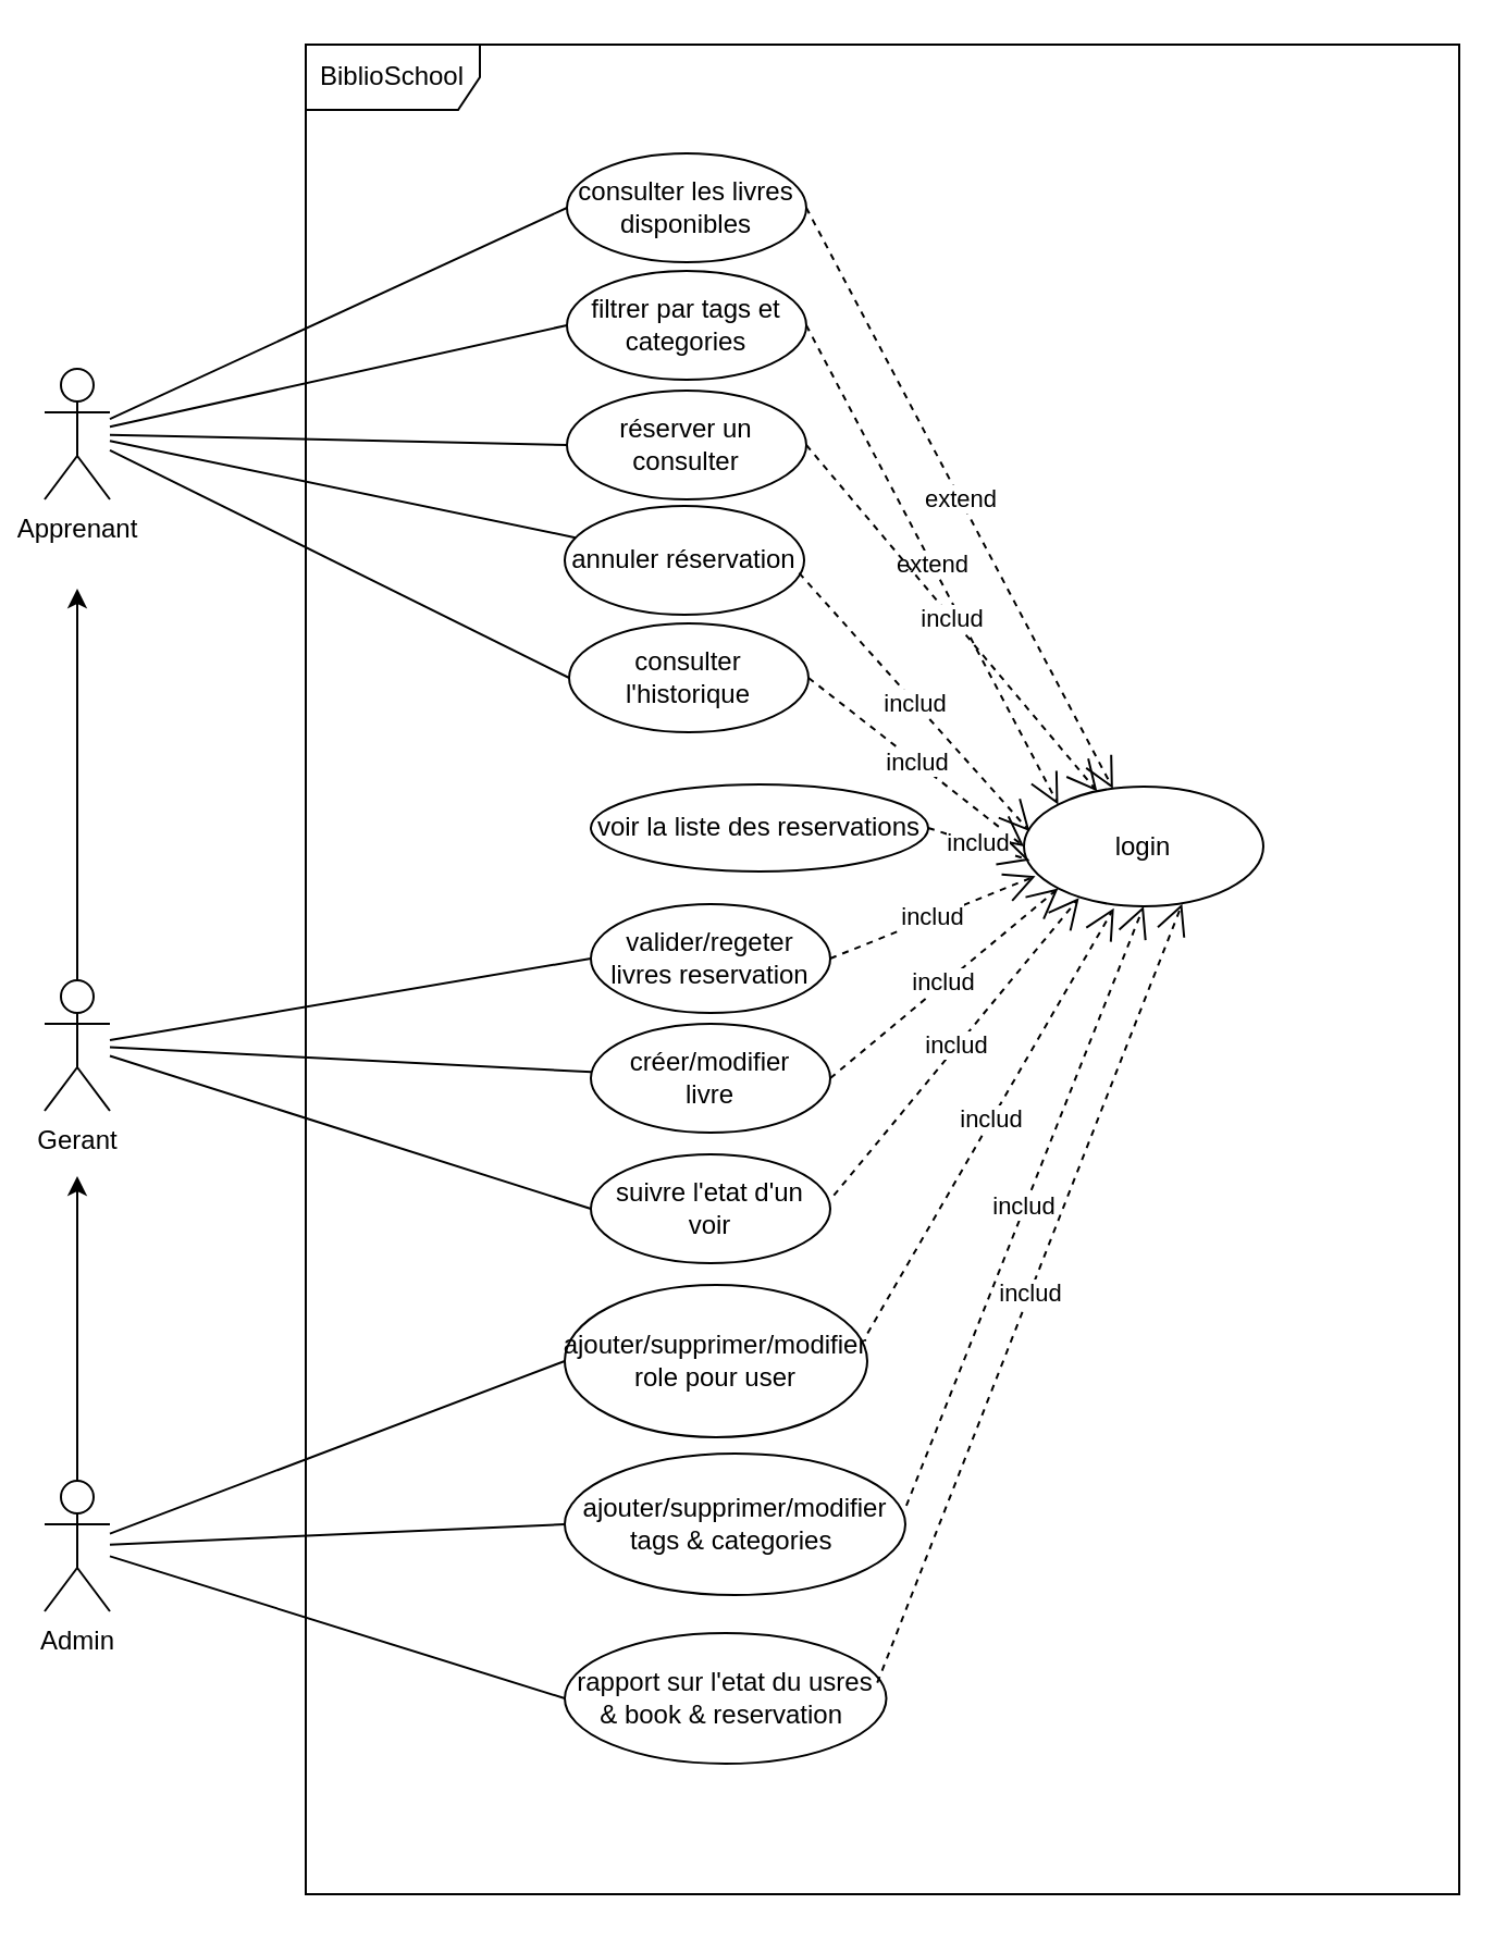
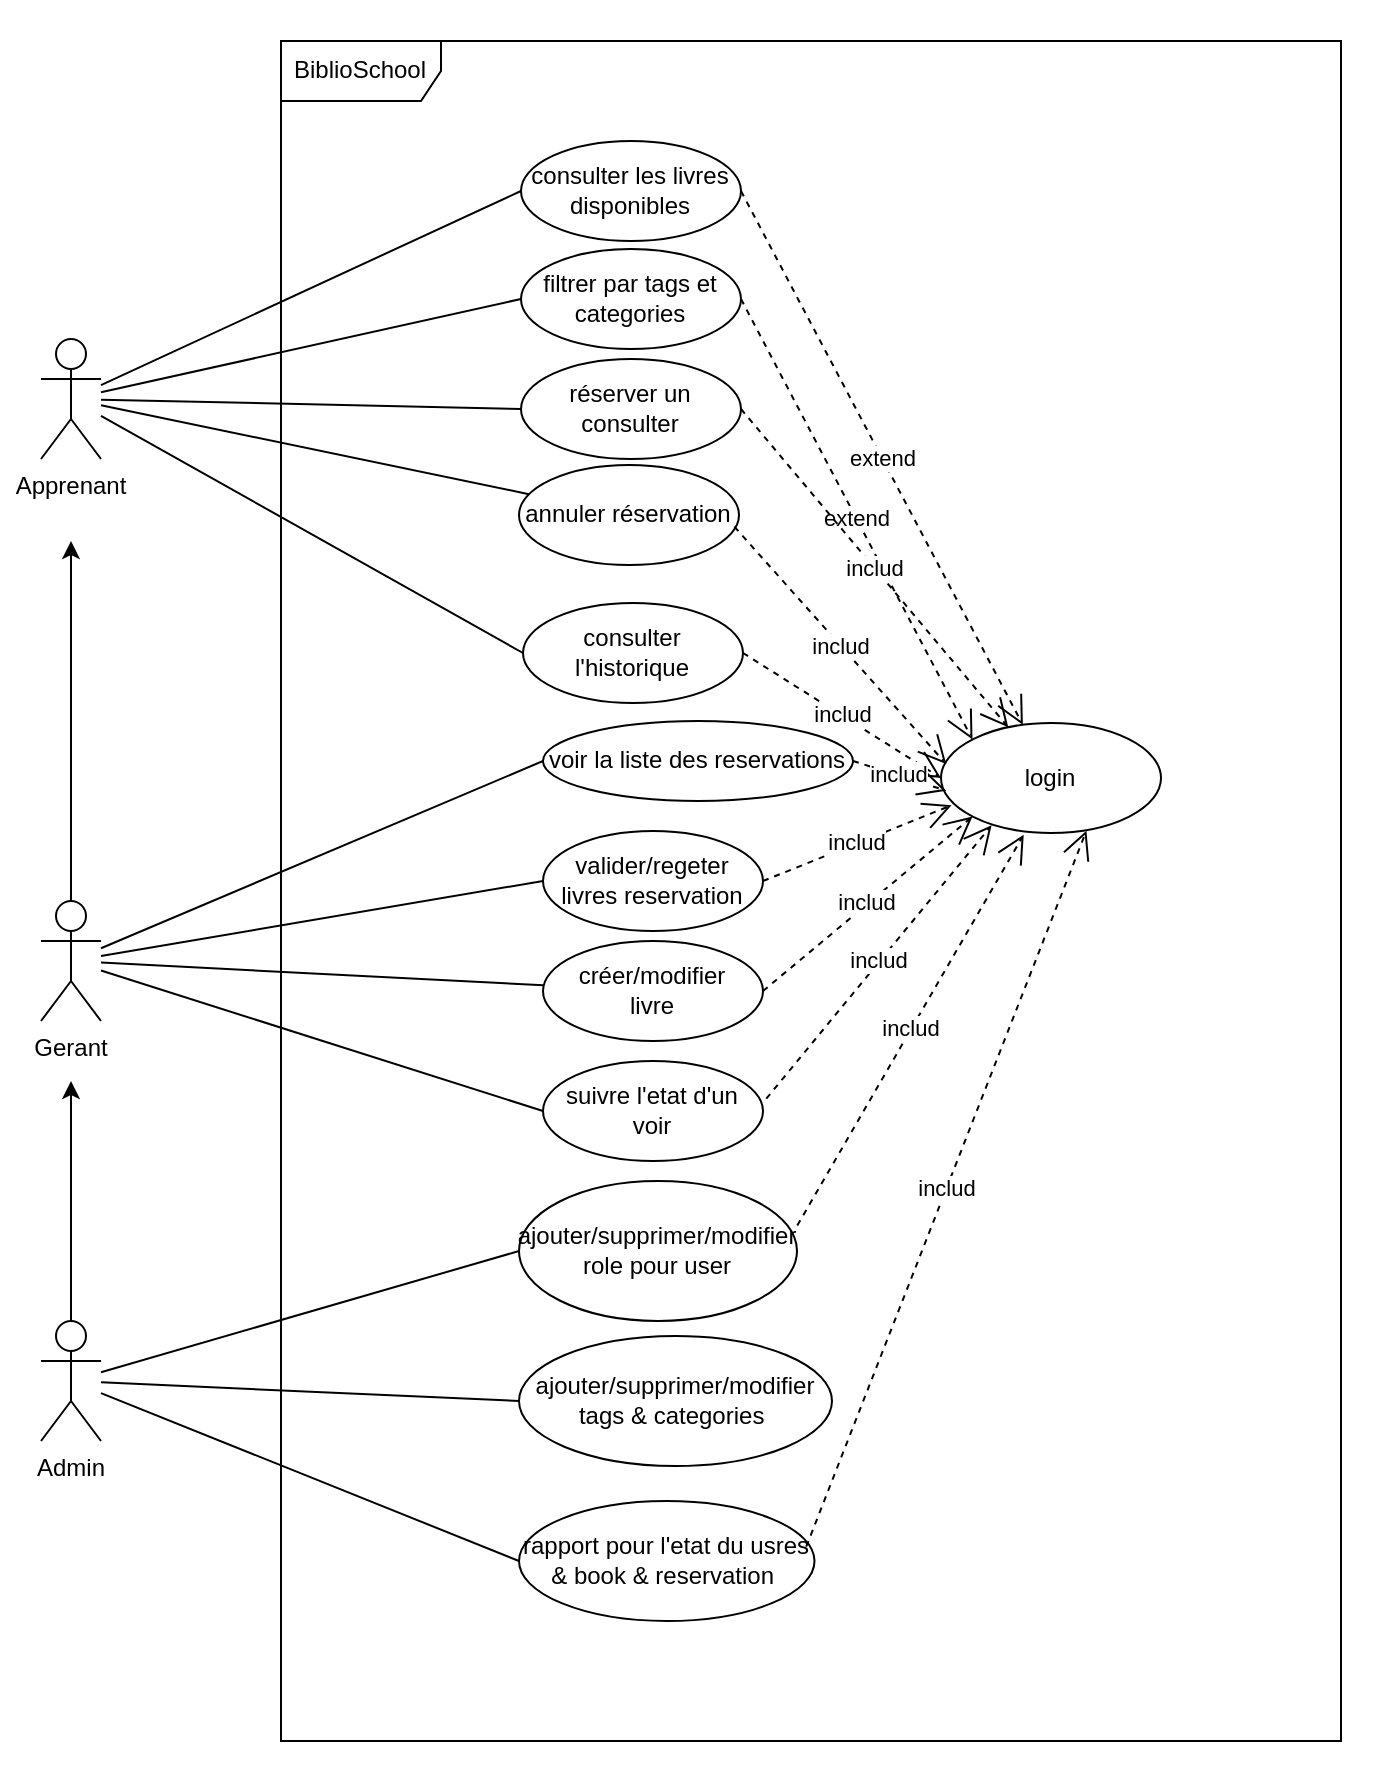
  <mxCell id="0" />
  <mxCell id="1" parent="0" />
  <mxCell id="2" value="BiblioSchool" style="shape=umlFrame;whiteSpace=wrap;html=1;width=80;height=30;" parent="1" vertex="1"><mxGeometry x="140" y="20" width="530" height="850" as="geometry" /></mxCell>
  <mxCell id="3" value="Apprenant" style="shape=umlActor;verticalLabelPosition=bottom;verticalAlign=top;html=1;" parent="1" vertex="1"><mxGeometry x="20" y="169" width="30" height="60" as="geometry" /></mxCell>
  <mxCell id="4" style="edgeStyle=none;html=1;" parent="1" source="5" edge="1"><mxGeometry relative="1" as="geometry"><mxPoint x="35" y="270" as="targetPoint" /></mxGeometry></mxCell>
  <mxCell id="5" value="Gerant&lt;br&gt;" style="shape=umlActor;verticalLabelPosition=bottom;verticalAlign=top;html=1;" parent="1" vertex="1"><mxGeometry x="20" y="450" width="30" height="60" as="geometry" /></mxCell>
  <mxCell id="6" style="edgeStyle=none;html=1;" parent="1" source="7" edge="1"><mxGeometry relative="1" as="geometry"><mxPoint x="35" y="540" as="targetPoint" /></mxGeometry></mxCell>
- <mxCell id="7" value="Admin" style="shape=umlActor;verticalLabelPosition=bottom;verticalAlign=top;html=1;" parent="1" vertex="1"><mxGeometry x="20" y="680" width="30" height="60" as="geometry" /></mxCell>
+ <mxCell id="7" value="Admin" style="shape=umlActor;verticalLabelPosition=bottom;verticalAlign=top;html=1;" parent="1" vertex="1"><mxGeometry x="20" y="660" width="30" height="60" as="geometry" /></mxCell>
  <mxCell id="8" value="consulter les livres disponibles" style="ellipse;whiteSpace=wrap;html=1;" parent="1" vertex="1"><mxGeometry x="260" y="70" width="110" height="50" as="geometry" /></mxCell>
  <mxCell id="9" value="filtrer par tags et categories" style="ellipse;whiteSpace=wrap;html=1;" parent="1" vertex="1"><mxGeometry x="260" y="124" width="110" height="50" as="geometry" /></mxCell>
  <mxCell id="10" value="réserver un consulter" style="ellipse;whiteSpace=wrap;html=1;" parent="1" vertex="1"><mxGeometry x="260" y="179" width="110" height="50" as="geometry" /></mxCell>
  <mxCell id="11" value="annuler réservation" style="ellipse;whiteSpace=wrap;html=1;" parent="1" vertex="1"><mxGeometry x="259" y="232" width="110" height="50" as="geometry" /></mxCell>
- <mxCell id="12" value="consulter l'historique" style="ellipse;whiteSpace=wrap;html=1;" parent="1" vertex="1"><mxGeometry x="261" y="286" width="110" height="50" as="geometry" /></mxCell>
+ <mxCell id="12" value="consulter l'historique" style="ellipse;whiteSpace=wrap;html=1;" parent="1" vertex="1"><mxGeometry x="261" y="301" width="110" height="50" as="geometry" /></mxCell>
  <mxCell id="13" value="" style="endArrow=none;html=1;entryX=0;entryY=0.5;entryDx=0;entryDy=0;" parent="1" source="3" target="8" edge="1"><mxGeometry width="50" height="50" relative="1" as="geometry"><mxPoint x="80" y="220" as="sourcePoint" /><mxPoint x="250" y="150" as="targetPoint" /></mxGeometry></mxCell>
  <mxCell id="14" value="" style="endArrow=none;html=1;entryX=0;entryY=0.5;entryDx=0;entryDy=0;" parent="1" source="3" target="9" edge="1"><mxGeometry width="50" height="50" relative="1" as="geometry"><mxPoint x="60" y="220" as="sourcePoint" /><mxPoint x="270" y="105" as="targetPoint" /></mxGeometry></mxCell>
  <mxCell id="15" value="" style="endArrow=none;html=1;entryX=0;entryY=0.5;entryDx=0;entryDy=0;" parent="1" source="3" target="10" edge="1"><mxGeometry width="50" height="50" relative="1" as="geometry"><mxPoint x="100" y="240" as="sourcePoint" /><mxPoint x="280" y="115" as="targetPoint" /></mxGeometry></mxCell>
  <mxCell id="16" value="" style="endArrow=none;html=1;" parent="1" source="3" target="11" edge="1"><mxGeometry width="50" height="50" relative="1" as="geometry"><mxPoint x="110" y="250" as="sourcePoint" /><mxPoint x="290" y="125" as="targetPoint" /></mxGeometry></mxCell>
  <mxCell id="17" value="" style="endArrow=none;html=1;entryX=0;entryY=0.5;entryDx=0;entryDy=0;" parent="1" source="3" target="12" edge="1"><mxGeometry width="50" height="50" relative="1" as="geometry"><mxPoint x="120" y="260" as="sourcePoint" /><mxPoint x="300" y="135" as="targetPoint" /></mxGeometry></mxCell>
  <mxCell id="18" value="voir la liste des reservations" style="ellipse;whiteSpace=wrap;html=1;" parent="1" vertex="1"><mxGeometry x="271" y="360" width="155" height="40" as="geometry" /></mxCell>
  <mxCell id="19" value="valider/regeter livres reservation" style="ellipse;whiteSpace=wrap;html=1;" parent="1" vertex="1"><mxGeometry x="271" y="415" width="110" height="50" as="geometry" /></mxCell>
  <mxCell id="20" value="créer/modifier&lt;br&gt;livre" style="ellipse;whiteSpace=wrap;html=1;" parent="1" vertex="1"><mxGeometry x="271" y="470" width="110" height="50" as="geometry" /></mxCell>
  <mxCell id="21" value="suivre l'etat d'un voir" style="ellipse;whiteSpace=wrap;html=1;" parent="1" vertex="1"><mxGeometry x="271" y="530" width="110" height="50" as="geometry" /></mxCell>
+ <mxCell id="22" value="" style="endArrow=none;html=1;entryX=0;entryY=0.5;entryDx=0;entryDy=0;" parent="1" source="5" target="18" edge="1"><mxGeometry width="50" height="50" relative="1" as="geometry"><mxPoint x="50" y="470" as="sourcePoint" /><mxPoint x="271" y="560.23" as="targetPoint" /></mxGeometry></mxCell>
  <mxCell id="23" value="" style="endArrow=none;html=1;entryX=0;entryY=0.5;entryDx=0;entryDy=0;" parent="1" source="5" target="19" edge="1"><mxGeometry width="50" height="50" relative="1" as="geometry"><mxPoint x="50" y="484" as="sourcePoint" /><mxPoint x="281" y="395" as="targetPoint" /></mxGeometry></mxCell>
  <mxCell id="24" value="" style="endArrow=none;html=1;" parent="1" source="5" target="20" edge="1"><mxGeometry width="50" height="50" relative="1" as="geometry"><mxPoint x="70" y="493.962" as="sourcePoint" /><mxPoint x="291" y="405" as="targetPoint" /></mxGeometry></mxCell>
  <mxCell id="25" value="" style="endArrow=none;html=1;entryX=0;entryY=0.5;entryDx=0;entryDy=0;" parent="1" source="5" target="21" edge="1"><mxGeometry width="50" height="50" relative="1" as="geometry"><mxPoint x="80" y="503.962" as="sourcePoint" /><mxPoint x="301" y="415" as="targetPoint" /></mxGeometry></mxCell>
  <mxCell id="26" value="ajouter/supprimer/modifier role pour user" style="ellipse;whiteSpace=wrap;html=1;" parent="1" vertex="1"><mxGeometry x="259" y="590" width="139" height="70" as="geometry" /></mxCell>
  <mxCell id="27" value="ajouter/supprimer/modifier tags &amp;amp; categories&amp;nbsp;" style="ellipse;whiteSpace=wrap;html=1;" parent="1" vertex="1"><mxGeometry x="259" y="667.5" width="156.5" height="65" as="geometry" /></mxCell>
- <mxCell id="28" value="rapport sur l'etat du usres &amp;amp; book &amp;amp; reservation&amp;nbsp;" style="ellipse;whiteSpace=wrap;html=1;" parent="1" vertex="1"><mxGeometry x="259" y="750" width="147.75" height="60" as="geometry" /></mxCell>
+ <mxCell id="28" value="rapport pour l'etat du usres &amp;amp; book &amp;amp; reservation&amp;nbsp;" style="ellipse;whiteSpace=wrap;html=1;" parent="1" vertex="1"><mxGeometry x="259" y="750" width="147.75" height="60" as="geometry" /></mxCell>
  <mxCell id="29" value="" style="endArrow=none;html=1;entryX=0;entryY=0.5;entryDx=0;entryDy=0;" parent="1" source="7" target="26" edge="1"><mxGeometry width="50" height="50" relative="1" as="geometry"><mxPoint x="30" y="700" as="sourcePoint" /><mxPoint x="259" y="650.23" as="targetPoint" /></mxGeometry></mxCell>
  <mxCell id="30" value="" style="endArrow=none;html=1;entryX=0;entryY=0.5;entryDx=0;entryDy=0;" parent="1" source="7" target="27" edge="1"><mxGeometry width="50" height="50" relative="1" as="geometry"><mxPoint x="50" y="690" as="sourcePoint" /><mxPoint x="291" y="575" as="targetPoint" /></mxGeometry></mxCell>
  <mxCell id="31" value="" style="endArrow=none;html=1;entryX=0;entryY=0.5;entryDx=0;entryDy=0;" parent="1" source="7" target="28" edge="1"><mxGeometry width="50" height="50" relative="1" as="geometry"><mxPoint x="30" y="690" as="sourcePoint" /><mxPoint x="301" y="585" as="targetPoint" /></mxGeometry></mxCell>
  <mxCell id="32" value="login" style="ellipse;whiteSpace=wrap;html=1;" parent="1" vertex="1"><mxGeometry x="470" y="361" width="110" height="55" as="geometry" /></mxCell>
  <mxCell id="33" value="extend" style="endArrow=open;endSize=12;dashed=1;html=1;exitX=1;exitY=0.5;exitDx=0;exitDy=0;" parent="1" source="8" target="32" edge="1"><mxGeometry width="160" relative="1" as="geometry"><mxPoint x="398" y="174" as="sourcePoint" /><mxPoint x="558" y="174" as="targetPoint" /></mxGeometry></mxCell>
  <mxCell id="34" value="extend" style="endArrow=open;endSize=12;dashed=1;html=1;exitX=1;exitY=0.5;exitDx=0;exitDy=0;entryX=0;entryY=0;entryDx=0;entryDy=0;" parent="1" source="9" target="32" edge="1"><mxGeometry width="160" relative="1" as="geometry"><mxPoint x="371" y="140" as="sourcePoint" /><mxPoint x="612.302" y="392.684" as="targetPoint" /></mxGeometry></mxCell>
  <mxCell id="35" value="includ" style="endArrow=open;endSize=12;dashed=1;html=1;exitX=1;exitY=0.5;exitDx=0;exitDy=0;" parent="1" source="10" target="32" edge="1"><mxGeometry width="160" relative="1" as="geometry"><mxPoint x="390" y="197.32" as="sourcePoint" /><mxPoint x="590" y="360" as="targetPoint" /></mxGeometry></mxCell>
  <mxCell id="36" value="includ" style="endArrow=open;endSize=12;dashed=1;html=1;exitX=0.979;exitY=0.617;exitDx=0;exitDy=0;entryX=0.024;entryY=0.373;entryDx=0;entryDy=0;exitPerimeter=0;entryPerimeter=0;" parent="1" source="11" target="32" edge="1"><mxGeometry width="160" relative="1" as="geometry"><mxPoint x="381" y="270" as="sourcePoint" /><mxPoint x="591" y="438.5" as="targetPoint" /></mxGeometry></mxCell>
  <mxCell id="37" value="includ" style="endArrow=open;endSize=12;dashed=1;html=1;exitX=1;exitY=0.5;exitDx=0;exitDy=0;entryX=0;entryY=0.5;entryDx=0;entryDy=0;" parent="1" source="12" target="32" edge="1"><mxGeometry width="160" relative="1" as="geometry"><mxPoint x="390" y="224" as="sourcePoint" /><mxPoint x="600" y="392.5" as="targetPoint" /></mxGeometry></mxCell>
  <mxCell id="38" value="includ" style="endArrow=open;endSize=12;dashed=1;html=1;exitX=1;exitY=0.5;exitDx=0;exitDy=0;entryX=0.024;entryY=0.615;entryDx=0;entryDy=0;entryPerimeter=0;" parent="1" source="18" target="32" edge="1"><mxGeometry width="160" relative="1" as="geometry"><mxPoint x="400" y="234" as="sourcePoint" /><mxPoint x="610" y="402.5" as="targetPoint" /></mxGeometry></mxCell>
  <mxCell id="39" value="includ" style="endArrow=open;endSize=12;dashed=1;html=1;exitX=1;exitY=0.5;exitDx=0;exitDy=0;entryX=0.048;entryY=0.748;entryDx=0;entryDy=0;entryPerimeter=0;" parent="1" source="19" target="32" edge="1"><mxGeometry width="160" relative="1" as="geometry"><mxPoint x="410" y="244" as="sourcePoint" /><mxPoint x="620" y="412.5" as="targetPoint" /></mxGeometry></mxCell>
  <mxCell id="40" value="includ" style="endArrow=open;endSize=12;dashed=1;html=1;exitX=1;exitY=0.5;exitDx=0;exitDy=0;entryX=0;entryY=1;entryDx=0;entryDy=0;" parent="1" source="20" target="32" edge="1"><mxGeometry width="160" relative="1" as="geometry"><mxPoint x="420" y="254" as="sourcePoint" /><mxPoint x="630" y="422.5" as="targetPoint" /></mxGeometry></mxCell>
  <mxCell id="41" value="includ" style="endArrow=open;endSize=12;dashed=1;html=1;exitX=1.015;exitY=0.377;exitDx=0;exitDy=0;entryX=0.23;entryY=0.93;entryDx=0;entryDy=0;exitPerimeter=0;entryPerimeter=0;" parent="1" source="21" target="32" edge="1"><mxGeometry width="160" relative="1" as="geometry"><mxPoint x="430" y="264" as="sourcePoint" /><mxPoint x="640" y="432.5" as="targetPoint" /></mxGeometry></mxCell>
  <mxCell id="42" value="includ" style="endArrow=open;endSize=12;dashed=1;html=1;entryX=0.376;entryY=1.015;entryDx=0;entryDy=0;entryPerimeter=0;exitX=1.001;exitY=0.318;exitDx=0;exitDy=0;exitPerimeter=0;" parent="1" source="26" target="32" edge="1"><mxGeometry width="160" relative="1" as="geometry"><mxPoint x="440" y="274" as="sourcePoint" /><mxPoint x="650" y="442.5" as="targetPoint" /></mxGeometry></mxCell>
- <mxCell id="43" value="includ" style="endArrow=open;endSize=12;dashed=1;html=1;exitX=1.003;exitY=0.369;exitDx=0;exitDy=0;entryX=0.5;entryY=1;entryDx=0;entryDy=0;exitPerimeter=0;" parent="1" source="27" target="32" edge="1"><mxGeometry width="160" relative="1" as="geometry"><mxPoint x="450" y="284" as="sourcePoint" /><mxPoint x="660" y="452.5" as="targetPoint" /></mxGeometry></mxCell>
  <mxCell id="44" value="includ" style="endArrow=open;endSize=12;dashed=1;html=1;exitX=0.972;exitY=0.381;exitDx=0;exitDy=0;entryX=0.661;entryY=0.979;entryDx=0;entryDy=0;exitPerimeter=0;entryPerimeter=0;" parent="1" source="28" target="32" edge="1"><mxGeometry width="160" relative="1" as="geometry"><mxPoint x="460" y="294" as="sourcePoint" /><mxPoint x="670" y="462.5" as="targetPoint" /></mxGeometry></mxCell>
